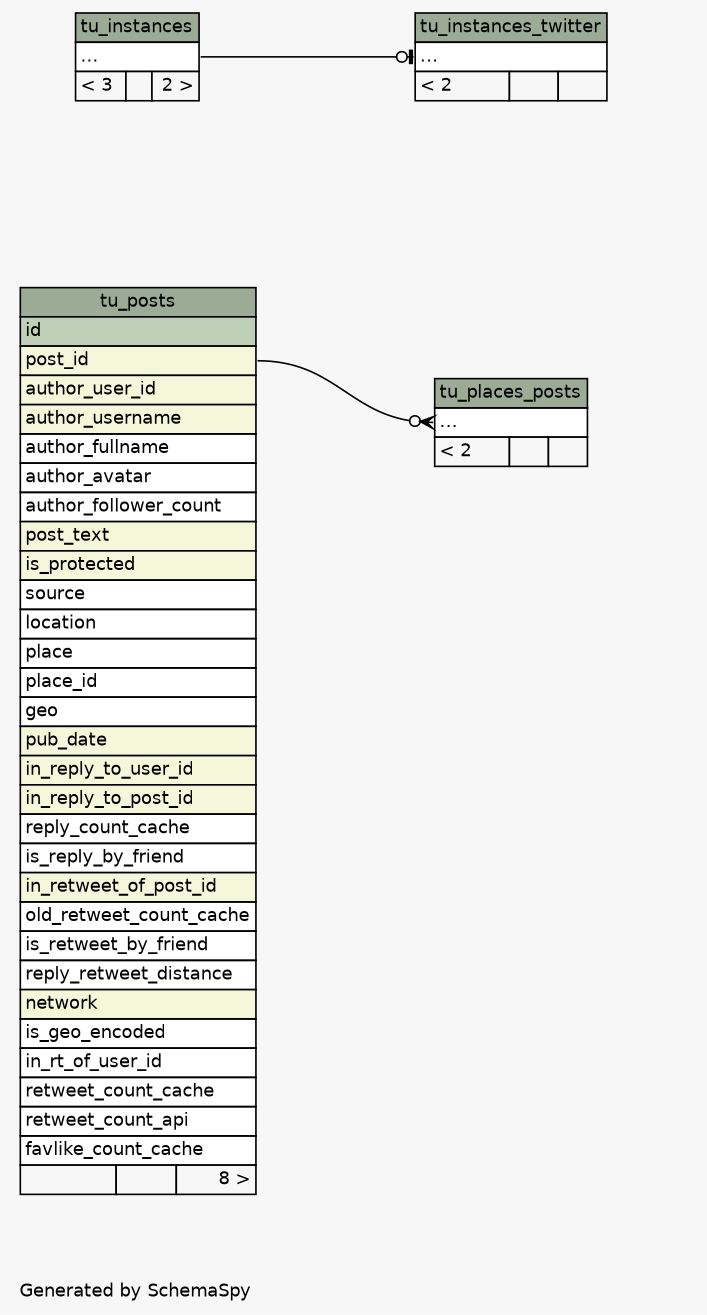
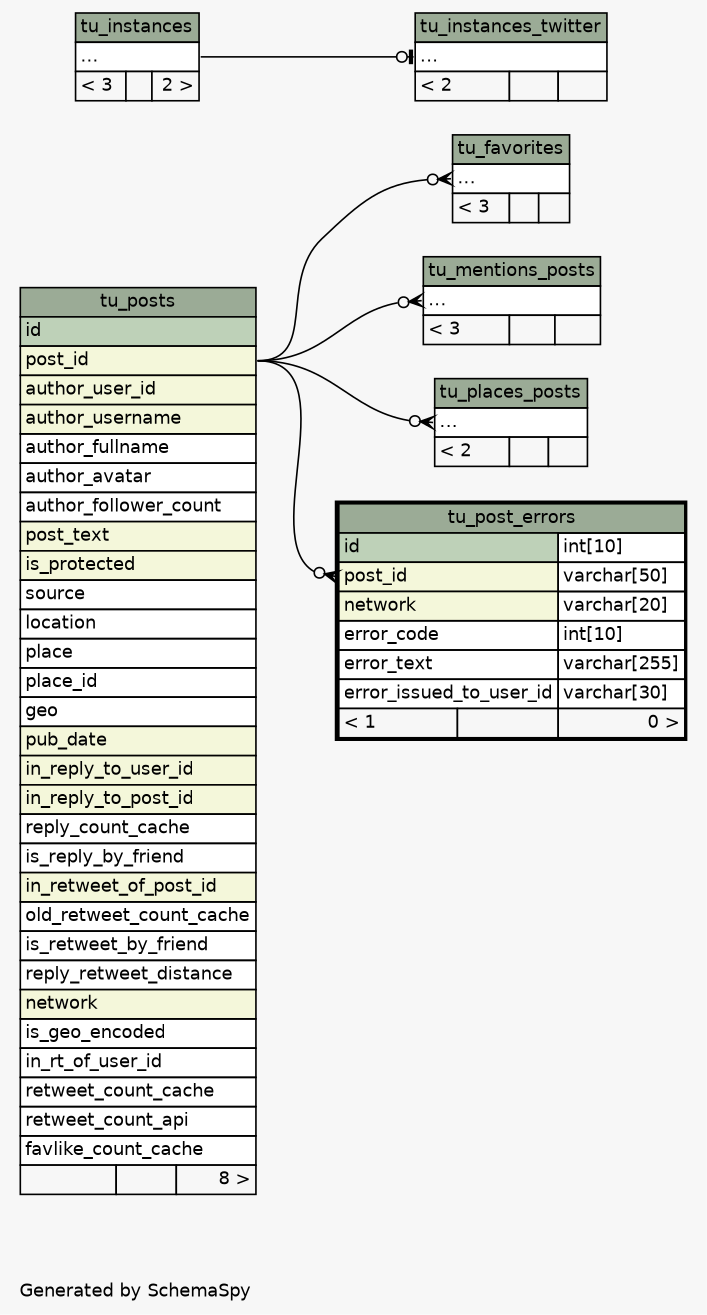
  digraph {
    bgcolor="#f7f7f7"
    fontname=Helvetica
    fontsize=11
    label="\nGenerated by SchemaSpy"
    labeljust=l
    nodesep=0.18
    rankdir=RL
    ranksep=0.46
    node [fontname=Helvetica fontsize=11 shape=plaintext]
    edge [arrowhead=none arrowsize=0.8 arrowtail=crowodot dir=back headport="post_id:e" tailport="elipses:w"]
+   n1 [label=<     <TABLE BORDER="0" CELLBORDER="1" CELLSPACING="0" BGCOLOR="#ffffff">       <TR><TD COLSPAN="3" BGCOLOR="#9bab96" ALIGN="CENTER">tu_favorites</TD></TR>       <TR><TD PORT="elipses" COLSPAN="3" ALIGN="LEFT">...</TD></TR>       <TR><TD ALIGN="LEFT" BGCOLOR="#f7f7f7">&lt; 3</TD><TD ALIGN="RIGHT" BGCOLOR="#f7f7f7">  </TD><TD ALIGN="RIGHT" BGCOLOR="#f7f7f7">  </TD></TR>     </TABLE>>]
    n2 [label=<     <TABLE BORDER="0" CELLBORDER="1" CELLSPACING="0" BGCOLOR="#ffffff">       <TR><TD COLSPAN="3" BGCOLOR="#9bab96" ALIGN="CENTER">tu_posts</TD></TR>       <TR><TD PORT="id" COLSPAN="3" BGCOLOR="#bed1b8" ALIGN="LEFT">id</TD></TR>       <TR><TD PORT="post_id" COLSPAN="3" BGCOLOR="#f4f7da" ALIGN="LEFT">post_id</TD></TR>       <TR><TD PORT="author_user_id" COLSPAN="3" BGCOLOR="#f4f7da" ALIGN="LEFT">author_user_id</TD></TR>       <TR><TD PORT="author_username" COLSPAN="3" BGCOLOR="#f4f7da" ALIGN="LEFT">author_username</TD></TR>       <TR><TD PORT="author_fullname" COLSPAN="3" ALIGN="LEFT">author_fullname</TD></TR>       <TR><TD PORT="author_avatar" COLSPAN="3" ALIGN="LEFT">author_avatar</TD></TR>       <TR><TD PORT="author_follower_count" COLSPAN="3" ALIGN="LEFT">author_follower_count</TD></TR>       <TR><TD PORT="post_text" COLSPAN="3" BGCOLOR="#f4f7da" ALIGN="LEFT">post_text</TD></TR>       <TR><TD PORT="is_protected" COLSPAN="3" BGCOLOR="#f4f7da" ALIGN="LEFT">is_protected</TD></TR>       <TR><TD PORT="source" COLSPAN="3" ALIGN="LEFT">source</TD></TR>       <TR><TD PORT="location" COLSPAN="3" ALIGN="LEFT">location</TD></TR>       <TR><TD PORT="place" COLSPAN="3" ALIGN="LEFT">place</TD></TR>       <TR><TD PORT="place_id" COLSPAN="3" ALIGN="LEFT">place_id</TD></TR>       <TR><TD PORT="geo" COLSPAN="3" ALIGN="LEFT">geo</TD></TR>       <TR><TD PORT="pub_date" COLSPAN="3" BGCOLOR="#f4f7da" ALIGN="LEFT">pub_date</TD></TR>       <TR><TD PORT="in_reply_to_user_id" COLSPAN="3" BGCOLOR="#f4f7da" ALIGN="LEFT">in_reply_to_user_id</TD></TR>       <TR><TD PORT="in_reply_to_post_id" COLSPAN="3" BGCOLOR="#f4f7da" ALIGN="LEFT">in_reply_to_post_id</TD></TR>       <TR><TD PORT="reply_count_cache" COLSPAN="3" ALIGN="LEFT">reply_count_cache</TD></TR>       <TR><TD PORT="is_reply_by_friend" COLSPAN="3" ALIGN="LEFT">is_reply_by_friend</TD></TR>       <TR><TD PORT="in_retweet_of_post_id" COLSPAN="3" BGCOLOR="#f4f7da" ALIGN="LEFT">in_retweet_of_post_id</TD></TR>       <TR><TD PORT="old_retweet_count_cache" COLSPAN="3" ALIGN="LEFT">old_retweet_count_cache</TD></TR>       <TR><TD PORT="is_retweet_by_friend" COLSPAN="3" ALIGN="LEFT">is_retweet_by_friend</TD></TR>       <TR><TD PORT="reply_retweet_distance" COLSPAN="3" ALIGN="LEFT">reply_retweet_distance</TD></TR>       <TR><TD PORT="network" COLSPAN="3" BGCOLOR="#f4f7da" ALIGN="LEFT">network</TD></TR>       <TR><TD PORT="is_geo_encoded" COLSPAN="3" ALIGN="LEFT">is_geo_encoded</TD></TR>       <TR><TD PORT="in_rt_of_user_id" COLSPAN="3" ALIGN="LEFT">in_rt_of_user_id</TD></TR>       <TR><TD PORT="retweet_count_cache" COLSPAN="3" ALIGN="LEFT">retweet_count_cache</TD></TR>       <TR><TD PORT="retweet_count_api" COLSPAN="3" ALIGN="LEFT">retweet_count_api</TD></TR>       <TR><TD PORT="favlike_count_cache" COLSPAN="3" ALIGN="LEFT">favlike_count_cache</TD></TR>       <TR><TD ALIGN="LEFT" BGCOLOR="#f7f7f7">  </TD><TD ALIGN="RIGHT" BGCOLOR="#f7f7f7">  </TD><TD ALIGN="RIGHT" BGCOLOR="#f7f7f7">8 &gt;</TD></TR>     </TABLE>>]
    n3 [label=<     <TABLE BORDER="0" CELLBORDER="1" CELLSPACING="0" BGCOLOR="#ffffff">       <TR><TD COLSPAN="3" BGCOLOR="#9bab96" ALIGN="CENTER">tu_instances</TD></TR>       <TR><TD PORT="elipses" COLSPAN="3" ALIGN="LEFT">...</TD></TR>       <TR><TD ALIGN="LEFT" BGCOLOR="#f7f7f7">&lt; 3</TD><TD ALIGN="RIGHT" BGCOLOR="#f7f7f7">  </TD><TD ALIGN="RIGHT" BGCOLOR="#f7f7f7">2 &gt;</TD></TR>     </TABLE>>]
    n4 [label=<     <TABLE BORDER="0" CELLBORDER="1" CELLSPACING="0" BGCOLOR="#ffffff">       <TR><TD COLSPAN="3" BGCOLOR="#9bab96" ALIGN="CENTER">tu_instances_twitter</TD></TR>       <TR><TD PORT="elipses" COLSPAN="3" ALIGN="LEFT">...</TD></TR>       <TR><TD ALIGN="LEFT" BGCOLOR="#f7f7f7">&lt; 2</TD><TD ALIGN="RIGHT" BGCOLOR="#f7f7f7">  </TD><TD ALIGN="RIGHT" BGCOLOR="#f7f7f7">  </TD></TR>     </TABLE>>]
+   n5 [label=<     <TABLE BORDER="0" CELLBORDER="1" CELLSPACING="0" BGCOLOR="#ffffff">       <TR><TD COLSPAN="3" BGCOLOR="#9bab96" ALIGN="CENTER">tu_mentions_posts</TD></TR>       <TR><TD PORT="elipses" COLSPAN="3" ALIGN="LEFT">...</TD></TR>       <TR><TD ALIGN="LEFT" BGCOLOR="#f7f7f7">&lt; 3</TD><TD ALIGN="RIGHT" BGCOLOR="#f7f7f7">  </TD><TD ALIGN="RIGHT" BGCOLOR="#f7f7f7">  </TD></TR>     </TABLE>>]
    n6 [label=<     <TABLE BORDER="0" CELLBORDER="1" CELLSPACING="0" BGCOLOR="#ffffff">       <TR><TD COLSPAN="3" BGCOLOR="#9bab96" ALIGN="CENTER">tu_places_posts</TD></TR>       <TR><TD PORT="elipses" COLSPAN="3" ALIGN="LEFT">...</TD></TR>       <TR><TD ALIGN="LEFT" BGCOLOR="#f7f7f7">&lt; 2</TD><TD ALIGN="RIGHT" BGCOLOR="#f7f7f7">  </TD><TD ALIGN="RIGHT" BGCOLOR="#f7f7f7">  </TD></TR>     </TABLE>>]
+   n7 [label=<     <TABLE BORDER="2" CELLBORDER="1" CELLSPACING="0" BGCOLOR="#ffffff">       <TR><TD COLSPAN="3" BGCOLOR="#9bab96" ALIGN="CENTER">tu_post_errors</TD></TR>       <TR><TD PORT="id" COLSPAN="2" BGCOLOR="#bed1b8" ALIGN="LEFT">id</TD><TD PORT="id.type" ALIGN="LEFT">int[10]</TD></TR>       <TR><TD PORT="post_id" COLSPAN="2" BGCOLOR="#f4f7da" ALIGN="LEFT">post_id</TD><TD PORT="post_id.type" ALIGN="LEFT">varchar[50]</TD></TR>       <TR><TD PORT="network" COLSPAN="2" BGCOLOR="#f4f7da" ALIGN="LEFT">network</TD><TD PORT="network.type" ALIGN="LEFT">varchar[20]</TD></TR>       <TR><TD PORT="error_code" COLSPAN="2" ALIGN="LEFT">error_code</TD><TD PORT="error_code.type" ALIGN="LEFT">int[10]</TD></TR>       <TR><TD PORT="error_text" COLSPAN="2" ALIGN="LEFT">error_text</TD><TD PORT="error_text.type" ALIGN="LEFT">varchar[255]</TD></TR>       <TR><TD PORT="error_issued_to_user_id" COLSPAN="2" ALIGN="LEFT">error_issued_to_user_id</TD><TD PORT="error_issued_to_user_id.type" ALIGN="LEFT">varchar[30]</TD></TR>       <TR><TD ALIGN="LEFT" BGCOLOR="#f7f7f7">&lt; 1</TD><TD ALIGN="RIGHT" BGCOLOR="#f7f7f7">  </TD><TD ALIGN="RIGHT" BGCOLOR="#f7f7f7">0 &gt;</TD></TR>     </TABLE>>]
+   n1 -> n2
    n4 -> n3 [arrowtail=teeodot headport="elipses:e"]
+   n5 -> n2
    n6 -> n2
+   n7 -> n2 [tailport="post_id:w"]
  }
